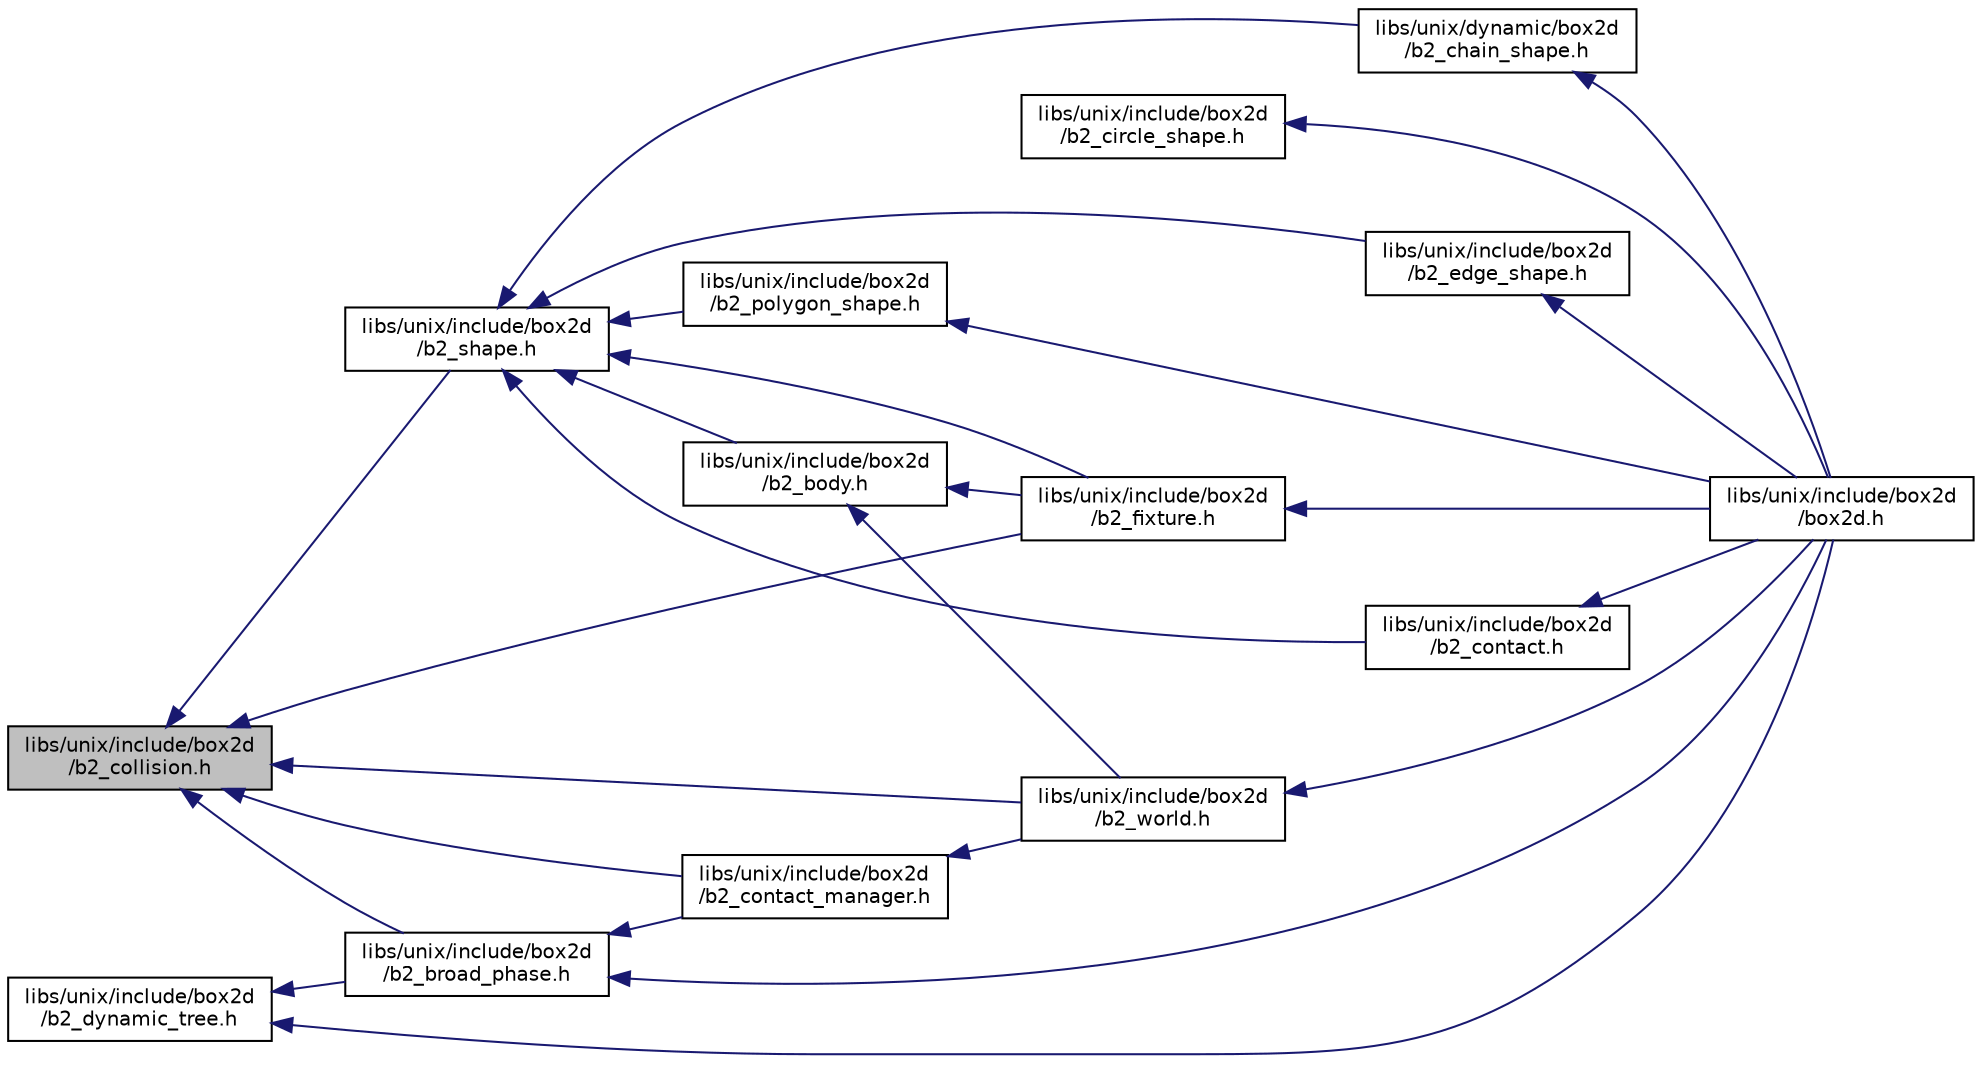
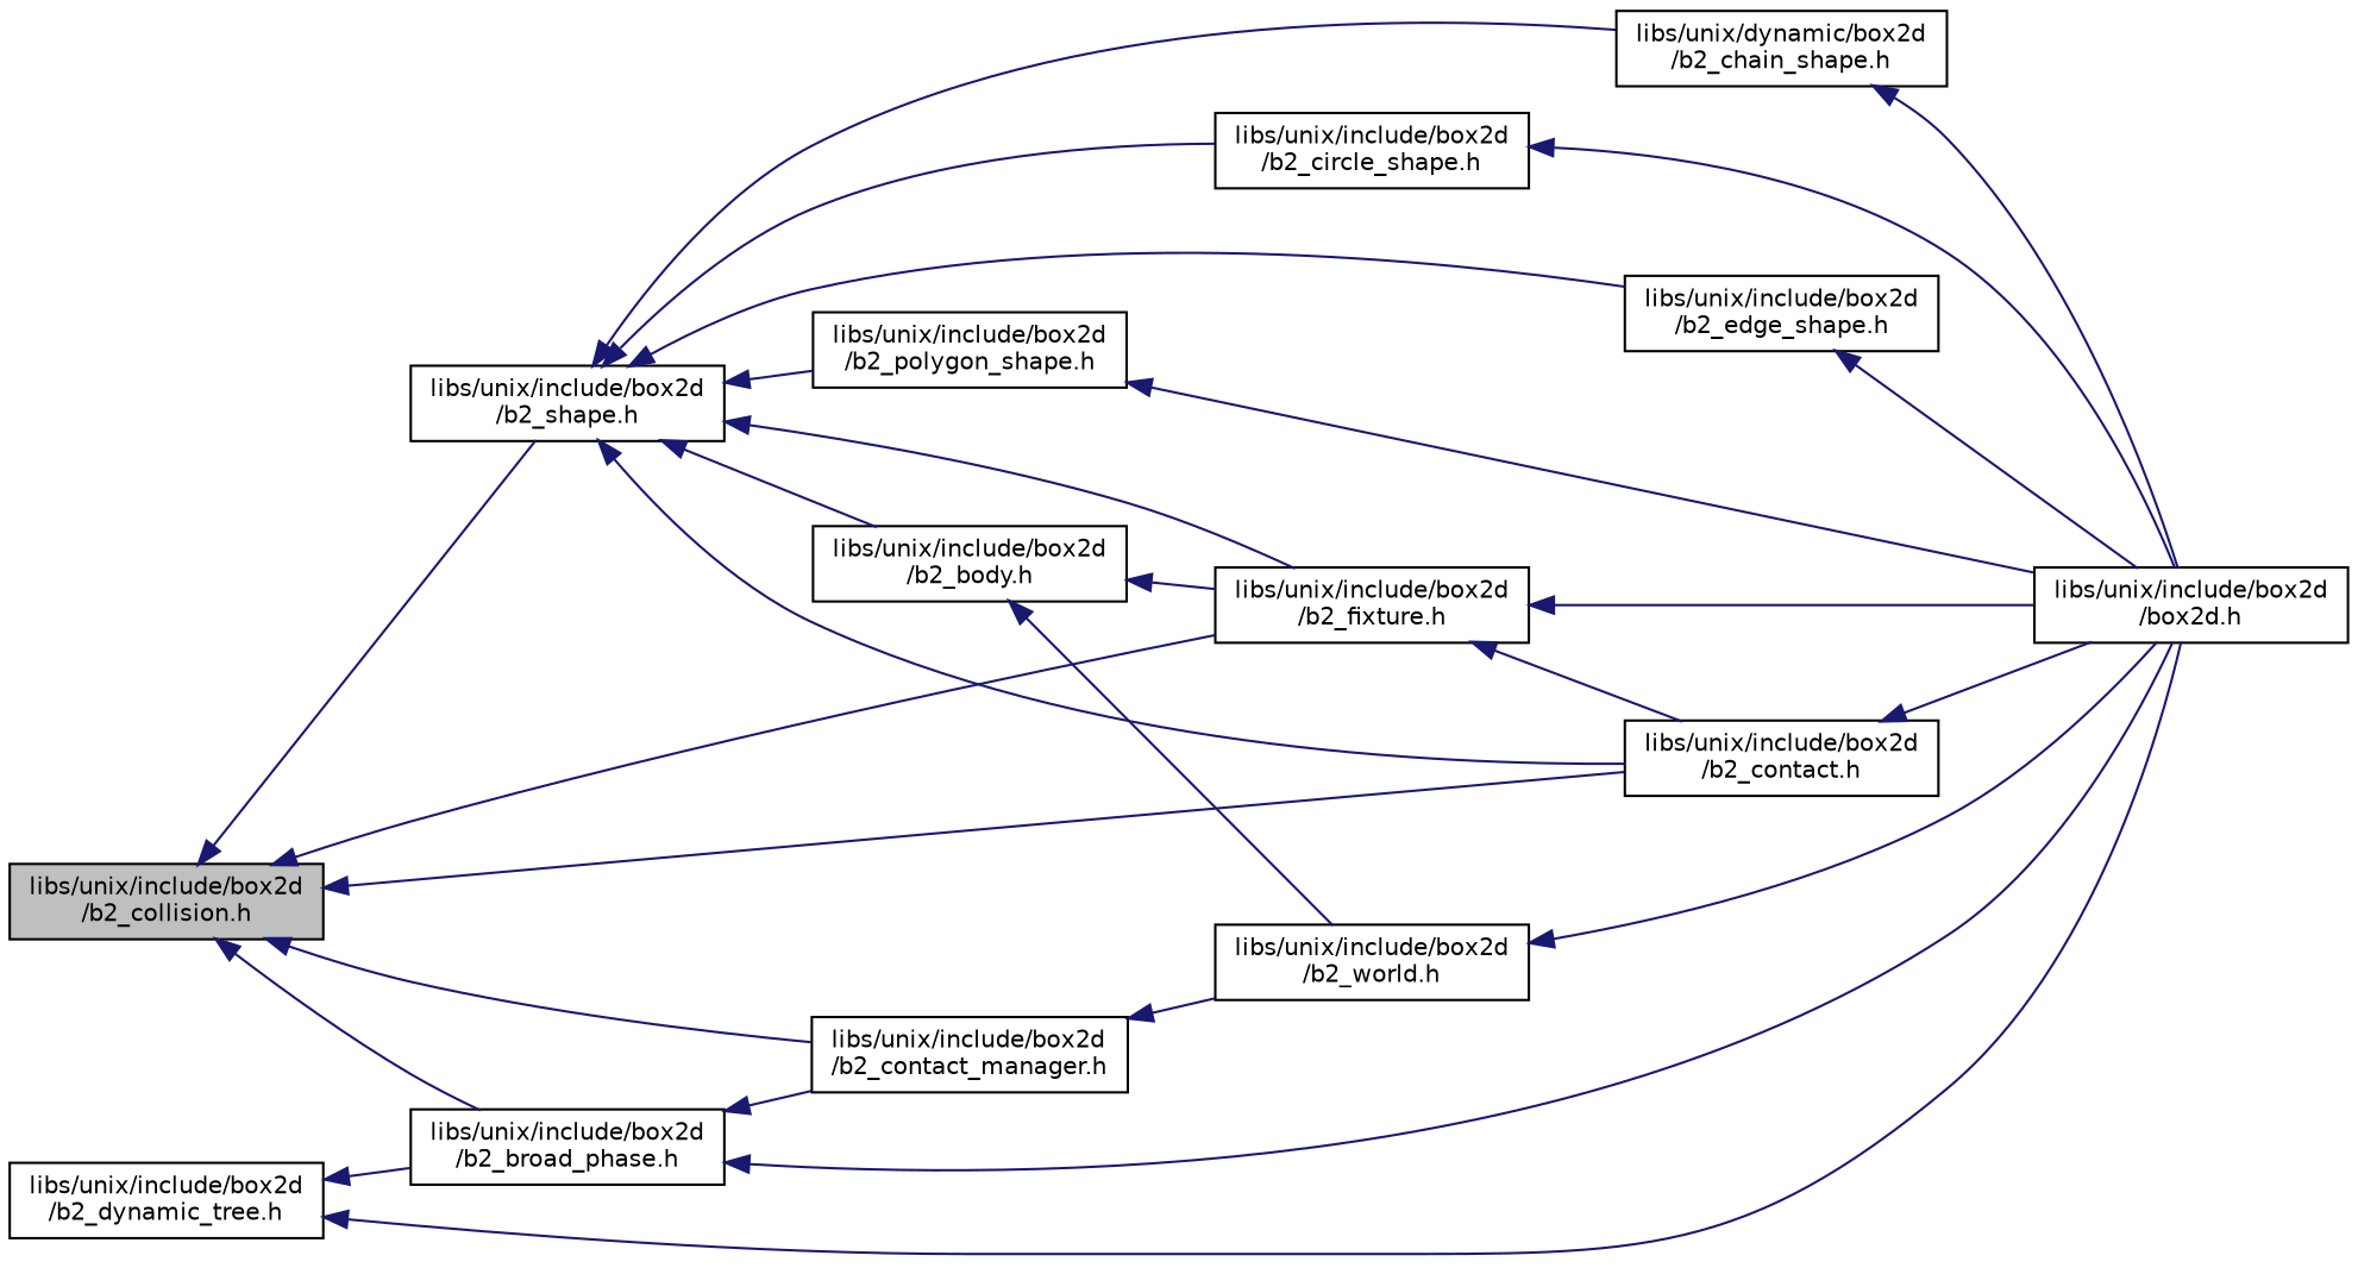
  digraph {
    rankdir=LR
    node [color=black fillcolor=white fontname=Helvetica fontsize=10 shape=record style=filled]
    edge [color=midnightblue dir=back fontname=Helvetica fontsize=10 labelfontname=Helvetica labelfontsize=10 style=solid]
    n1 [fillcolor=grey75 fontcolor=black height=0.2 label="libs/unix/include/box2d\l/b2_collision.h" width=0.4]
    n2 [height=0.2 label="libs/unix/include/box2d\l/b2_broad_phase.h" width=0.4]
    n3 [height=0.2 label="libs/unix/include/box2d\l/b2_contact.h" width=0.4]
    n4 [height=0.2 label="libs/unix/include/box2d\l/b2_fixture.h" width=0.4]
    n5 [height=0.2 label="libs/unix/include/box2d\l/b2_shape.h" width=0.4]
    n6 [height=0.2 label="libs/unix/include/box2d\l/b2_contact_manager.h" width=0.4]
    n7 [height=0.2 label="libs/unix/include/box2d\l/box2d.h" width=0.4]
    n8 [height=0.2 label="libs/unix/include/box2d\l/b2_dynamic_tree.h" width=0.4]
    n9 [height=0.2 label="libs/unix/include/box2d\l/b2_body.h" width=0.4]
    n10 [height=0.2 label="libs/unix/dynamic/box2d\l/b2_chain_shape.h" width=0.4]
    n11 [height=0.2 label="libs/unix/include/box2d\l/b2_circle_shape.h" width=0.4]
    n12 [height=0.2 label="libs/unix/include/box2d\l/b2_edge_shape.h" width=0.4]
    n13 [height=0.2 label="libs/unix/include/box2d\l/b2_polygon_shape.h" width=0.4]
    n14 [height=0.2 label="libs/unix/include/box2d\l/b2_world.h" width=0.4]
    n1 -> n2
-   n1 -> n14
+   n1 -> n3
    n1 -> n4
    n1 -> n5
    n1 -> n6
    n2 -> n6
    n2 -> n7
    n3 -> n7
+   n4 -> n3
    n4 -> n7
    n5 -> n3
    n5 -> n4
    n5 -> n9
    n5 -> n10
+   n5 -> n11
    n5 -> n12
    n5 -> n13
    n6 -> n14
    n8 -> n2
    n8 -> n7
    n9 -> n4
    n9 -> n14
    n10 -> n7
    n11 -> n7
    n12 -> n7
    n13 -> n7
    n14 -> n7
  }
